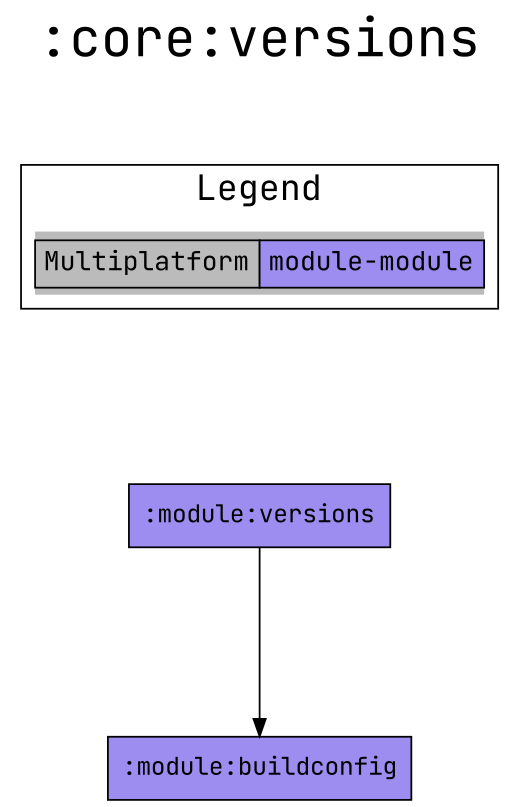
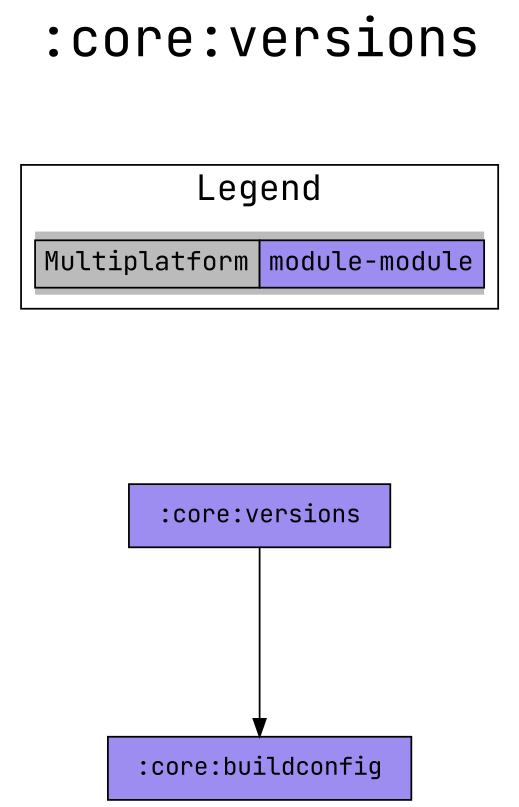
  digraph {
    fontname="JetBrains Mono"
    fontsize=30
    label=":core:versions"
    labelloc=t
    rankdir=TB
    ranksep=1.5
    node [fillcolor="#9D8DF1" fontname="JetBrains Mono" shape=box style=filled]
    edge [dir=forward fontname="JetBrains Mono"]
    n1 [fillcolor="#bbbbbb" fontsize=15 label=< <TABLE BORDER="0" CELLBORDER="1" CELLSPACING="0" CELLPADDING="4"> <TR><TD>Multiplatform</TD><TD BGCOLOR="#9D8DF1">module-module</TD></TR> </TABLE> > margin=0 shape=none]
-   ":core:versions" [label=":module:versions"]
-   ":core:buildconfig" [label=":module:buildconfig"]
+   ":core:versions"
+   ":core:buildconfig"
    subgraph sub_1 {
      rank=same
    }
    subgraph cluster_2 {
      fontsize=20
      label=Legend
      n1
    }
    n1 -> ":core:versions" [style=invis]
    ":core:versions" -> ":core:buildconfig"
  }
